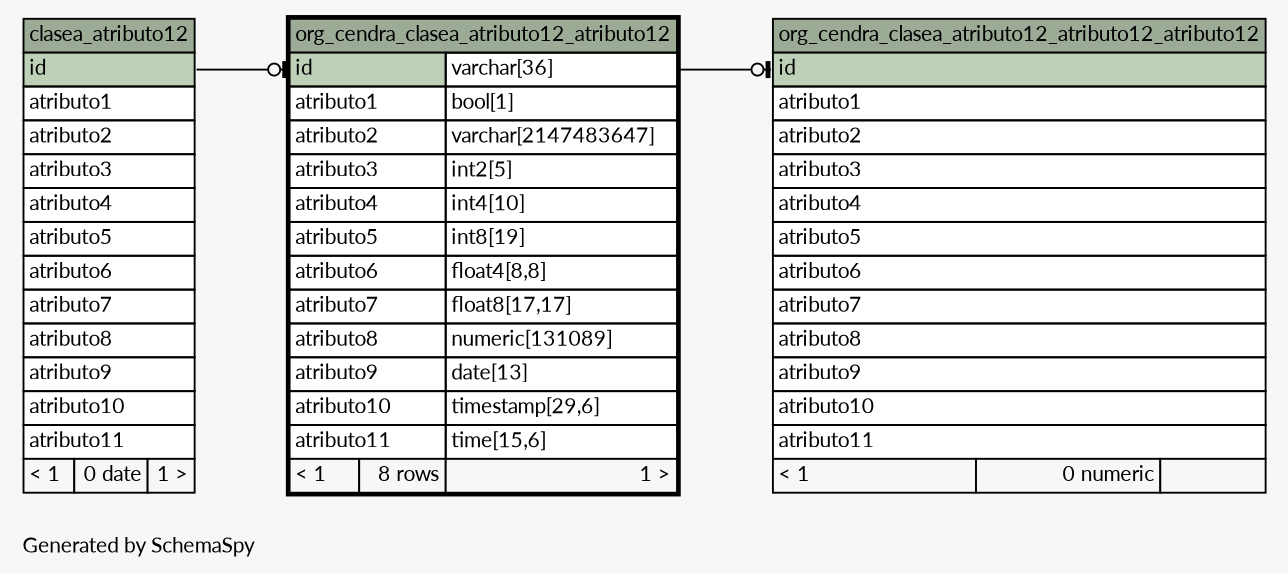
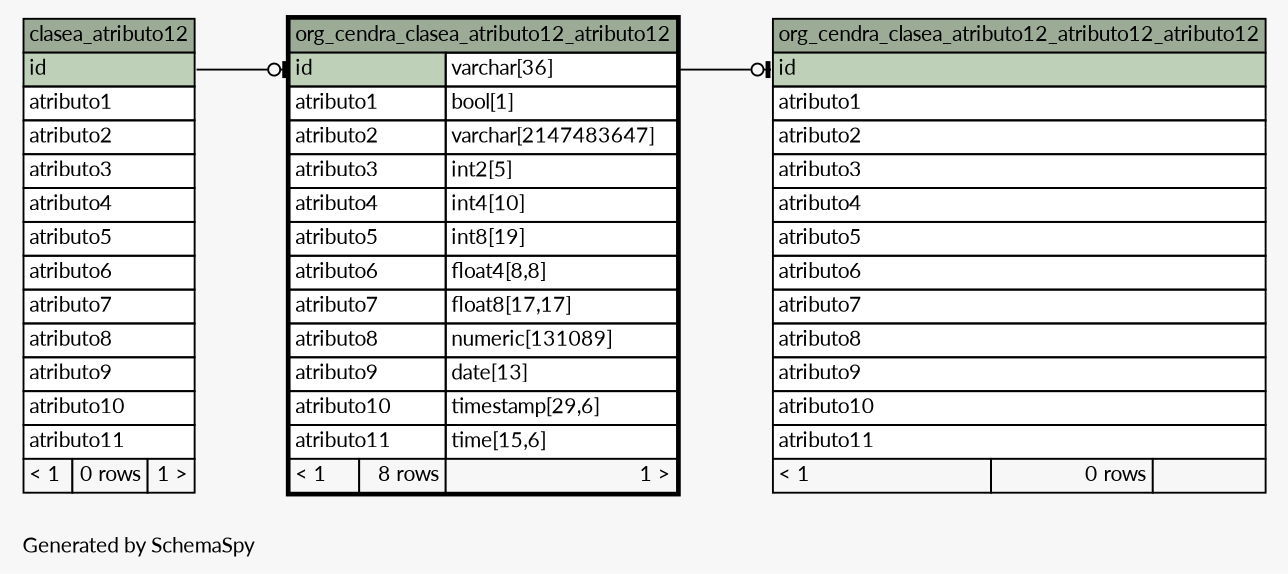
  digraph {
    bgcolor="#f7f7f7"
    fontname=Lato
    fontsize=11
    label="\nGenerated by SchemaSpy"
    labeljust=l
    nodesep=0.18
    rankdir=RL
    ranksep=0.46
    node [fontname=Lato fontsize=11 shape=plaintext]
    edge [arrowhead=none arrowsize=0.8 arrowtail=teeodot dir=back fontname=Lato tailport="id:w"]
    n1 [label=<     <TABLE BORDER="2" CELLBORDER="1" CELLSPACING="0" BGCOLOR="#ffffff">       <TR><TD COLSPAN="3" BGCOLOR="#9bab96" ALIGN="CENTER">org_cendra_clasea_atributo12_atributo12</TD></TR>       <TR><TD PORT="id" COLSPAN="2" BGCOLOR="#bed1b8" ALIGN="LEFT">id</TD><TD PORT="id.type" ALIGN="LEFT">varchar[36]</TD></TR>       <TR><TD PORT="atributo1" COLSPAN="2" ALIGN="LEFT">atributo1</TD><TD PORT="atributo1.type" ALIGN="LEFT">bool[1]</TD></TR>       <TR><TD PORT="atributo2" COLSPAN="2" ALIGN="LEFT">atributo2</TD><TD PORT="atributo2.type" ALIGN="LEFT">varchar[2147483647]</TD></TR>       <TR><TD PORT="atributo3" COLSPAN="2" ALIGN="LEFT">atributo3</TD><TD PORT="atributo3.type" ALIGN="LEFT">int2[5]</TD></TR>       <TR><TD PORT="atributo4" COLSPAN="2" ALIGN="LEFT">atributo4</TD><TD PORT="atributo4.type" ALIGN="LEFT">int4[10]</TD></TR>       <TR><TD PORT="atributo5" COLSPAN="2" ALIGN="LEFT">atributo5</TD><TD PORT="atributo5.type" ALIGN="LEFT">int8[19]</TD></TR>       <TR><TD PORT="atributo6" COLSPAN="2" ALIGN="LEFT">atributo6</TD><TD PORT="atributo6.type" ALIGN="LEFT">float4[8,8]</TD></TR>       <TR><TD PORT="atributo7" COLSPAN="2" ALIGN="LEFT">atributo7</TD><TD PORT="atributo7.type" ALIGN="LEFT">float8[17,17]</TD></TR>       <TR><TD PORT="atributo8" COLSPAN="2" ALIGN="LEFT">atributo8</TD><TD PORT="atributo8.type" ALIGN="LEFT">numeric[131089]</TD></TR>       <TR><TD PORT="atributo9" COLSPAN="2" ALIGN="LEFT">atributo9</TD><TD PORT="atributo9.type" ALIGN="LEFT">date[13]</TD></TR>       <TR><TD PORT="atributo10" COLSPAN="2" ALIGN="LEFT">atributo10</TD><TD PORT="atributo10.type" ALIGN="LEFT">timestamp[29,6]</TD></TR>       <TR><TD PORT="atributo11" COLSPAN="2" ALIGN="LEFT">atributo11</TD><TD PORT="atributo11.type" ALIGN="LEFT">time[15,6]</TD></TR>       <TR><TD ALIGN="LEFT" BGCOLOR="#f7f7f7">&lt; 1</TD><TD ALIGN="RIGHT" BGCOLOR="#f7f7f7">8 rows</TD><TD ALIGN="RIGHT" BGCOLOR="#f7f7f7">1 &gt;</TD></TR>     </TABLE>>]
-   n2 [label=<     <TABLE BORDER="0" CELLBORDER="1" CELLSPACING="0" BGCOLOR="#ffffff">       <TR><TD COLSPAN="3" BGCOLOR="#9bab96" ALIGN="CENTER">clasea_atributo12</TD></TR>       <TR><TD PORT="id" COLSPAN="3" BGCOLOR="#bed1b8" ALIGN="LEFT">id</TD></TR>       <TR><TD PORT="atributo1" COLSPAN="3" ALIGN="LEFT">atributo1</TD></TR>       <TR><TD PORT="atributo2" COLSPAN="3" ALIGN="LEFT">atributo2</TD></TR>       <TR><TD PORT="atributo3" COLSPAN="3" ALIGN="LEFT">atributo3</TD></TR>       <TR><TD PORT="atributo4" COLSPAN="3" ALIGN="LEFT">atributo4</TD></TR>       <TR><TD PORT="atributo5" COLSPAN="3" ALIGN="LEFT">atributo5</TD></TR>       <TR><TD PORT="atributo6" COLSPAN="3" ALIGN="LEFT">atributo6</TD></TR>       <TR><TD PORT="atributo7" COLSPAN="3" ALIGN="LEFT">atributo7</TD></TR>       <TR><TD PORT="atributo8" COLSPAN="3" ALIGN="LEFT">atributo8</TD></TR>       <TR><TD PORT="atributo9" COLSPAN="3" ALIGN="LEFT">atributo9</TD></TR>       <TR><TD PORT="atributo10" COLSPAN="3" ALIGN="LEFT">atributo10</TD></TR>       <TR><TD PORT="atributo11" COLSPAN="3" ALIGN="LEFT">atributo11</TD></TR>       <TR><TD ALIGN="LEFT" BGCOLOR="#f7f7f7">&lt; 1</TD><TD ALIGN="RIGHT" BGCOLOR="#f7f7f7">0 date</TD><TD ALIGN="RIGHT" BGCOLOR="#f7f7f7">1 &gt;</TD></TR>     </TABLE>>]
-   n3 [label=<     <TABLE BORDER="0" CELLBORDER="1" CELLSPACING="0" BGCOLOR="#ffffff">       <TR><TD COLSPAN="3" BGCOLOR="#9bab96" ALIGN="CENTER">org_cendra_clasea_atributo12_atributo12_atributo12</TD></TR>       <TR><TD PORT="id" COLSPAN="3" BGCOLOR="#bed1b8" ALIGN="LEFT">id</TD></TR>       <TR><TD PORT="atributo1" COLSPAN="3" ALIGN="LEFT">atributo1</TD></TR>       <TR><TD PORT="atributo2" COLSPAN="3" ALIGN="LEFT">atributo2</TD></TR>       <TR><TD PORT="atributo3" COLSPAN="3" ALIGN="LEFT">atributo3</TD></TR>       <TR><TD PORT="atributo4" COLSPAN="3" ALIGN="LEFT">atributo4</TD></TR>       <TR><TD PORT="atributo5" COLSPAN="3" ALIGN="LEFT">atributo5</TD></TR>       <TR><TD PORT="atributo6" COLSPAN="3" ALIGN="LEFT">atributo6</TD></TR>       <TR><TD PORT="atributo7" COLSPAN="3" ALIGN="LEFT">atributo7</TD></TR>       <TR><TD PORT="atributo8" COLSPAN="3" ALIGN="LEFT">atributo8</TD></TR>       <TR><TD PORT="atributo9" COLSPAN="3" ALIGN="LEFT">atributo9</TD></TR>       <TR><TD PORT="atributo10" COLSPAN="3" ALIGN="LEFT">atributo10</TD></TR>       <TR><TD PORT="atributo11" COLSPAN="3" ALIGN="LEFT">atributo11</TD></TR>       <TR><TD ALIGN="LEFT" BGCOLOR="#f7f7f7">&lt; 1</TD><TD ALIGN="RIGHT" BGCOLOR="#f7f7f7">0 numeric</TD><TD ALIGN="RIGHT" BGCOLOR="#f7f7f7">  </TD></TR>     </TABLE>>]
+   n2 [label=<     <TABLE BORDER="0" CELLBORDER="1" CELLSPACING="0" BGCOLOR="#ffffff">       <TR><TD COLSPAN="3" BGCOLOR="#9bab96" ALIGN="CENTER">clasea_atributo12</TD></TR>       <TR><TD PORT="id" COLSPAN="3" BGCOLOR="#bed1b8" ALIGN="LEFT">id</TD></TR>       <TR><TD PORT="atributo1" COLSPAN="3" ALIGN="LEFT">atributo1</TD></TR>       <TR><TD PORT="atributo2" COLSPAN="3" ALIGN="LEFT">atributo2</TD></TR>       <TR><TD PORT="atributo3" COLSPAN="3" ALIGN="LEFT">atributo3</TD></TR>       <TR><TD PORT="atributo4" COLSPAN="3" ALIGN="LEFT">atributo4</TD></TR>       <TR><TD PORT="atributo5" COLSPAN="3" ALIGN="LEFT">atributo5</TD></TR>       <TR><TD PORT="atributo6" COLSPAN="3" ALIGN="LEFT">atributo6</TD></TR>       <TR><TD PORT="atributo7" COLSPAN="3" ALIGN="LEFT">atributo7</TD></TR>       <TR><TD PORT="atributo8" COLSPAN="3" ALIGN="LEFT">atributo8</TD></TR>       <TR><TD PORT="atributo9" COLSPAN="3" ALIGN="LEFT">atributo9</TD></TR>       <TR><TD PORT="atributo10" COLSPAN="3" ALIGN="LEFT">atributo10</TD></TR>       <TR><TD PORT="atributo11" COLSPAN="3" ALIGN="LEFT">atributo11</TD></TR>       <TR><TD ALIGN="LEFT" BGCOLOR="#f7f7f7">&lt; 1</TD><TD ALIGN="RIGHT" BGCOLOR="#f7f7f7">0 rows</TD><TD ALIGN="RIGHT" BGCOLOR="#f7f7f7">1 &gt;</TD></TR>     </TABLE>>]
+   n3 [label=<     <TABLE BORDER="0" CELLBORDER="1" CELLSPACING="0" BGCOLOR="#ffffff">       <TR><TD COLSPAN="3" BGCOLOR="#9bab96" ALIGN="CENTER">org_cendra_clasea_atributo12_atributo12_atributo12</TD></TR>       <TR><TD PORT="id" COLSPAN="3" BGCOLOR="#bed1b8" ALIGN="LEFT">id</TD></TR>       <TR><TD PORT="atributo1" COLSPAN="3" ALIGN="LEFT">atributo1</TD></TR>       <TR><TD PORT="atributo2" COLSPAN="3" ALIGN="LEFT">atributo2</TD></TR>       <TR><TD PORT="atributo3" COLSPAN="3" ALIGN="LEFT">atributo3</TD></TR>       <TR><TD PORT="atributo4" COLSPAN="3" ALIGN="LEFT">atributo4</TD></TR>       <TR><TD PORT="atributo5" COLSPAN="3" ALIGN="LEFT">atributo5</TD></TR>       <TR><TD PORT="atributo6" COLSPAN="3" ALIGN="LEFT">atributo6</TD></TR>       <TR><TD PORT="atributo7" COLSPAN="3" ALIGN="LEFT">atributo7</TD></TR>       <TR><TD PORT="atributo8" COLSPAN="3" ALIGN="LEFT">atributo8</TD></TR>       <TR><TD PORT="atributo9" COLSPAN="3" ALIGN="LEFT">atributo9</TD></TR>       <TR><TD PORT="atributo10" COLSPAN="3" ALIGN="LEFT">atributo10</TD></TR>       <TR><TD PORT="atributo11" COLSPAN="3" ALIGN="LEFT">atributo11</TD></TR>       <TR><TD ALIGN="LEFT" BGCOLOR="#f7f7f7">&lt; 1</TD><TD ALIGN="RIGHT" BGCOLOR="#f7f7f7">0 rows</TD><TD ALIGN="RIGHT" BGCOLOR="#f7f7f7">  </TD></TR>     </TABLE>>]
    n1 -> n2 [headport="id:e"]
    n3 -> n1 [headport="id.type:e"]
  }
